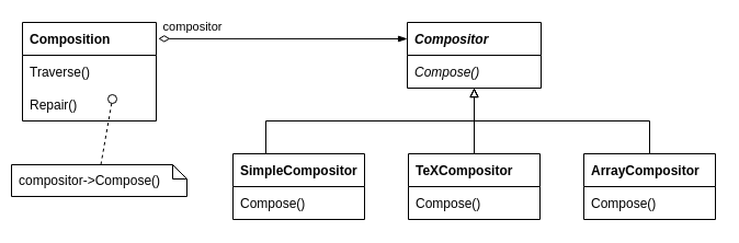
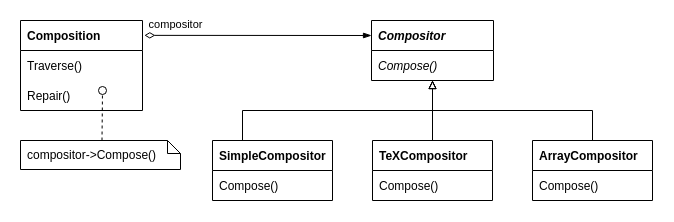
  <mxCell id="0" />
  <mxCell id="1" parent="0" />
  <mxCell id="2" value="Composition" style="swimlane;fontStyle=1;childLayout=stackLayout;horizontal=1;startSize=30;fillColor=none;horizontalStack=0;resizeParent=1;resizeParentMax=0;resizeLast=0;collapsible=0;marginBottom=0;fontSize=12;swimlaneHead=1;swimlaneBody=1;connectable=1;allowArrows=1;dropTarget=1;align=left;spacingLeft=5;" vertex="1" parent="1"><mxGeometry x="20" y="20" width="122" height="90" as="geometry"><mxRectangle x="245" y="370" width="90" height="26" as="alternateBounds" /></mxGeometry></mxCell>
  <mxCell id="3" value="Traverse()" style="text;strokeColor=none;fillColor=none;align=left;verticalAlign=middle;spacingLeft=5;spacingRight=4;overflow=hidden;rotatable=0;points=[[0,0.5],[1,0.5]];portConstraint=eastwest;fontSize=12;fontStyle=0;connectable=0;" vertex="1" parent="2"><mxGeometry y="30" width="122" height="30" as="geometry" /></mxCell>
  <mxCell id="4" value="Repair()" style="text;strokeColor=none;fillColor=none;align=left;verticalAlign=middle;spacingLeft=5;spacingRight=4;overflow=hidden;rotatable=0;points=[[0,0.5],[1,0.5]];portConstraint=eastwest;fontSize=12;fontStyle=0;connectable=0;" vertex="1" parent="2"><mxGeometry y="60" width="122" height="30" as="geometry" /></mxCell>
  <mxCell id="5" value="Compositor" style="swimlane;fontStyle=3;childLayout=stackLayout;horizontal=1;startSize=30;fillColor=none;horizontalStack=0;resizeParent=1;resizeParentMax=0;resizeLast=0;collapsible=0;marginBottom=0;fontSize=12;swimlaneHead=1;swimlaneBody=1;connectable=1;allowArrows=1;dropTarget=1;align=left;spacingLeft=5;" vertex="1" parent="1"><mxGeometry x="371" y="20" width="122" height="60" as="geometry"><mxRectangle x="245" y="370" width="90" height="26" as="alternateBounds" /></mxGeometry></mxCell>
  <mxCell id="6" value="Compose()" style="text;strokeColor=none;fillColor=none;align=left;verticalAlign=middle;spacingLeft=5;spacingRight=4;overflow=hidden;rotatable=0;points=[[0,0.5],[1,0.5]];portConstraint=eastwest;fontSize=12;fontStyle=2;connectable=0;" vertex="1" parent="5"><mxGeometry y="30" width="122" height="30" as="geometry" /></mxCell>
  <mxCell id="7" value="" style="html=1;verticalAlign=bottom;labelBackgroundColor=none;endArrow=oval;endFill=0;endSize=8;rounded=0;fontSize=12;exitX=0;exitY=0;exitDx=81.5;exitDy=0;exitPerimeter=0;anchorPointDirection=0;dashed=1;" edge="1" source="8" parent="1"><mxGeometry width="160" relative="1" as="geometry"><mxPoint x="259" y="94.5" as="sourcePoint" /><mxPoint x="102" y="90" as="targetPoint" /></mxGeometry></mxCell>
- <mxCell id="8" value="compositor-&amp;gt;Compose()" style="shape=note2;boundedLbl=1;whiteSpace=wrap;html=1;size=13;verticalAlign=middle;align=left;spacingLeft=5;fontSize=12;startSize=30;fillColor=none;" vertex="1" parent="1"><mxGeometry x="10" y="150" width="160" height="29" as="geometry" /></mxCell>
+ <mxCell id="8" value="compositor-&amp;gt;Compose()" style="shape=note2;boundedLbl=1;whiteSpace=wrap;html=1;size=13;verticalAlign=middle;align=left;spacingLeft=5;fontSize=12;startSize=30;fillColor=none;" vertex="1" parent="1"><mxGeometry x="20" y="140" width="160" height="29" as="geometry" /></mxCell>
  <mxCell id="9" value="SimpleCompositor" style="swimlane;fontStyle=1;childLayout=stackLayout;horizontal=1;startSize=30;fillColor=none;horizontalStack=0;resizeParent=1;resizeParentMax=0;resizeLast=0;collapsible=0;marginBottom=0;fontSize=12;swimlaneHead=1;swimlaneBody=1;connectable=1;allowArrows=1;dropTarget=1;align=left;spacingLeft=5;" vertex="1" parent="1"><mxGeometry x="212" y="140" width="120" height="60" as="geometry"><mxRectangle x="245" y="370" width="90" height="26" as="alternateBounds" /></mxGeometry></mxCell>
  <mxCell id="10" value="Compose()" style="text;strokeColor=none;fillColor=none;align=left;verticalAlign=middle;spacingLeft=5;spacingRight=4;overflow=hidden;rotatable=0;points=[[0,0.5],[1,0.5]];portConstraint=eastwest;fontSize=12;fontStyle=0;connectable=0;" vertex="1" parent="9"><mxGeometry y="30" width="120" height="30" as="geometry" /></mxCell>
  <mxCell id="11" value="TeXCompositor" style="swimlane;fontStyle=1;childLayout=stackLayout;horizontal=1;startSize=30;fillColor=none;horizontalStack=0;resizeParent=1;resizeParentMax=0;resizeLast=0;collapsible=0;marginBottom=0;fontSize=12;swimlaneHead=1;swimlaneBody=1;connectable=1;allowArrows=1;dropTarget=1;align=left;spacingLeft=5;" vertex="1" parent="1"><mxGeometry x="372" y="140" width="120" height="60" as="geometry"><mxRectangle x="245" y="370" width="90" height="26" as="alternateBounds" /></mxGeometry></mxCell>
  <mxCell id="12" value="Compose()" style="text;strokeColor=none;fillColor=none;align=left;verticalAlign=middle;spacingLeft=5;spacingRight=4;overflow=hidden;rotatable=0;points=[[0,0.5],[1,0.5]];portConstraint=eastwest;fontSize=12;fontStyle=0;connectable=0;" vertex="1" parent="11"><mxGeometry y="30" width="120" height="30" as="geometry" /></mxCell>
  <mxCell id="13" value="ArrayCompositor" style="swimlane;fontStyle=1;childLayout=stackLayout;horizontal=1;startSize=30;fillColor=none;horizontalStack=0;resizeParent=1;resizeParentMax=0;resizeLast=0;collapsible=0;marginBottom=0;fontSize=12;swimlaneHead=1;swimlaneBody=1;connectable=1;allowArrows=1;dropTarget=1;align=left;spacingLeft=5;" vertex="1" parent="1"><mxGeometry x="532" y="140" width="120" height="60" as="geometry"><mxRectangle x="245" y="370" width="90" height="26" as="alternateBounds" /></mxGeometry></mxCell>
  <mxCell id="14" value="Compose()" style="text;strokeColor=none;fillColor=none;align=left;verticalAlign=middle;spacingLeft=5;spacingRight=4;overflow=hidden;rotatable=0;points=[[0,0.5],[1,0.5]];portConstraint=eastwest;fontSize=12;fontStyle=0;connectable=0;" vertex="1" parent="13"><mxGeometry y="30" width="120" height="30" as="geometry" /></mxCell>
  <mxCell id="15" value="" style="edgeStyle=orthogonalEdgeStyle;rounded=0;orthogonalLoop=1;jettySize=auto;html=1;fontSize=12;startSize=30;endArrow=block;endFill=0;exitX=0.5;exitY=0;exitDx=0;exitDy=0;entryX=0.5;entryY=1;entryDx=0;entryDy=0;" edge="1" parent="1" source="11" target="5"><mxGeometry relative="1" as="geometry"><mxPoint x="282" y="150" as="sourcePoint" /><mxPoint x="462" y="90" as="targetPoint" /></mxGeometry></mxCell>
  <mxCell id="16" value="" style="edgeStyle=orthogonalEdgeStyle;rounded=0;orthogonalLoop=1;jettySize=auto;html=1;fontSize=12;startSize=30;endArrow=block;endFill=0;exitX=0.5;exitY=0;exitDx=0;exitDy=0;entryX=0.5;entryY=1;entryDx=0;entryDy=0;" edge="1" parent="1" source="13" target="5"><mxGeometry relative="1" as="geometry"><mxPoint x="442" y="150" as="sourcePoint" /><mxPoint x="552" y="80" as="targetPoint" /></mxGeometry></mxCell>
  <mxCell id="17" value="" style="edgeStyle=orthogonalEdgeStyle;rounded=0;orthogonalLoop=1;jettySize=auto;html=1;fontSize=12;startSize=30;endArrow=block;endFill=0;exitX=0.25;exitY=0;exitDx=0;exitDy=0;entryX=0.5;entryY=1;entryDx=0;entryDy=0;" edge="1" parent="1" source="9" target="5"><mxGeometry relative="1" as="geometry"><mxPoint x="372" y="130" as="sourcePoint" /><mxPoint x="432" y="80" as="targetPoint" /></mxGeometry></mxCell>
  <mxCell id="18" value="" style="rounded=0;orthogonalLoop=1;jettySize=auto;html=1;fontSize=12;startSize=8;endArrow=blockThin;endFill=1;startArrow=diamondThin;startFill=0;entryX=0;entryY=0.25;entryDx=0;entryDy=0;exitX=1.015;exitY=0.165;exitDx=0;exitDy=0;exitPerimeter=0;" edge="1" target="5" parent="1" source="2"><mxGeometry x="-0.737" y="5" relative="1" as="geometry"><mxPoint x="160" y="20" as="sourcePoint" /><mxPoint x="330" y="45" as="targetPoint" /><mxPoint as="offset" /></mxGeometry></mxCell>
  <mxCell id="19" value="compositor" style="edgeLabel;html=1;align=center;verticalAlign=middle;resizable=0;points=[];" vertex="1" connectable="0" parent="18"><mxGeometry x="-0.795" y="1" relative="1" as="geometry"><mxPoint x="8" y="-10" as="offset" /></mxGeometry></mxCell>
